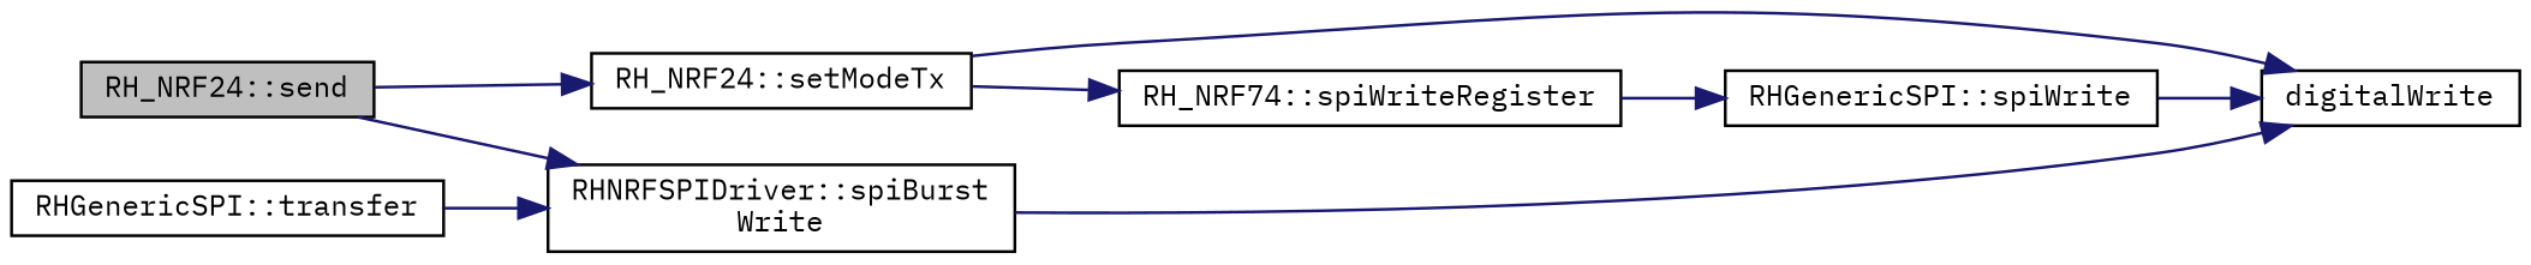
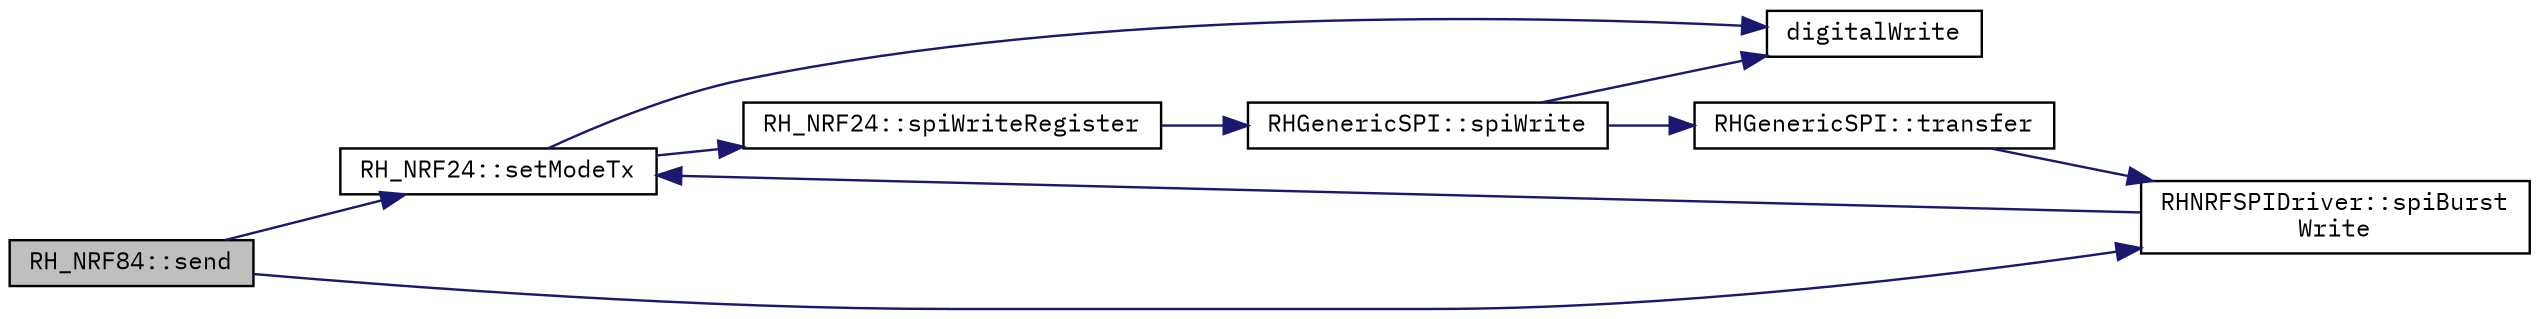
  digraph {
    fontname="IBM Plex Mono"
    rankdir=LR
    node [color=black fillcolor=white fontname="IBM Plex Mono" fontsize=10 shape=record style=filled]
    edge [color=midnightblue fontname="IBM Plex Mono" fontsize=10 labelfontname=Helvetica labelfontsize=10 style=solid]
-   n1 [fillcolor=grey75 fontcolor=black height=0.2 label="RH_NRF24::send" width=0.4]
+   n1 [fillcolor=grey75 fontcolor=black height=0.2 label="RH_NRF84::send" width=0.4]
    n2 [height=0.2 label="RH_NRF24::setModeTx" width=0.4]
    n3 [height=0.2 label="RHNRFSPIDriver::spiBurst\lWrite" width=0.4]
    n4 [height=0.2 label=digitalWrite width=0.4]
-   n5 [height=0.2 label="RH_NRF74::spiWriteRegister" width=0.4]
+   n5 [height=0.2 label="RH_NRF24::spiWriteRegister" width=0.4]
    n6 [height=0.2 label="RHGenericSPI::spiWrite" width=0.4]
    n7 [height=0.2 label="RHGenericSPI::transfer" width=0.4]
    n1 -> n2
    n1 -> n3
    n2 -> n4
    n2 -> n5
-   n3 -> n4
+   n3 -> n2
    n5 -> n6
    n6 -> n4
+   n6 -> n7
    n7 -> n3
  }
